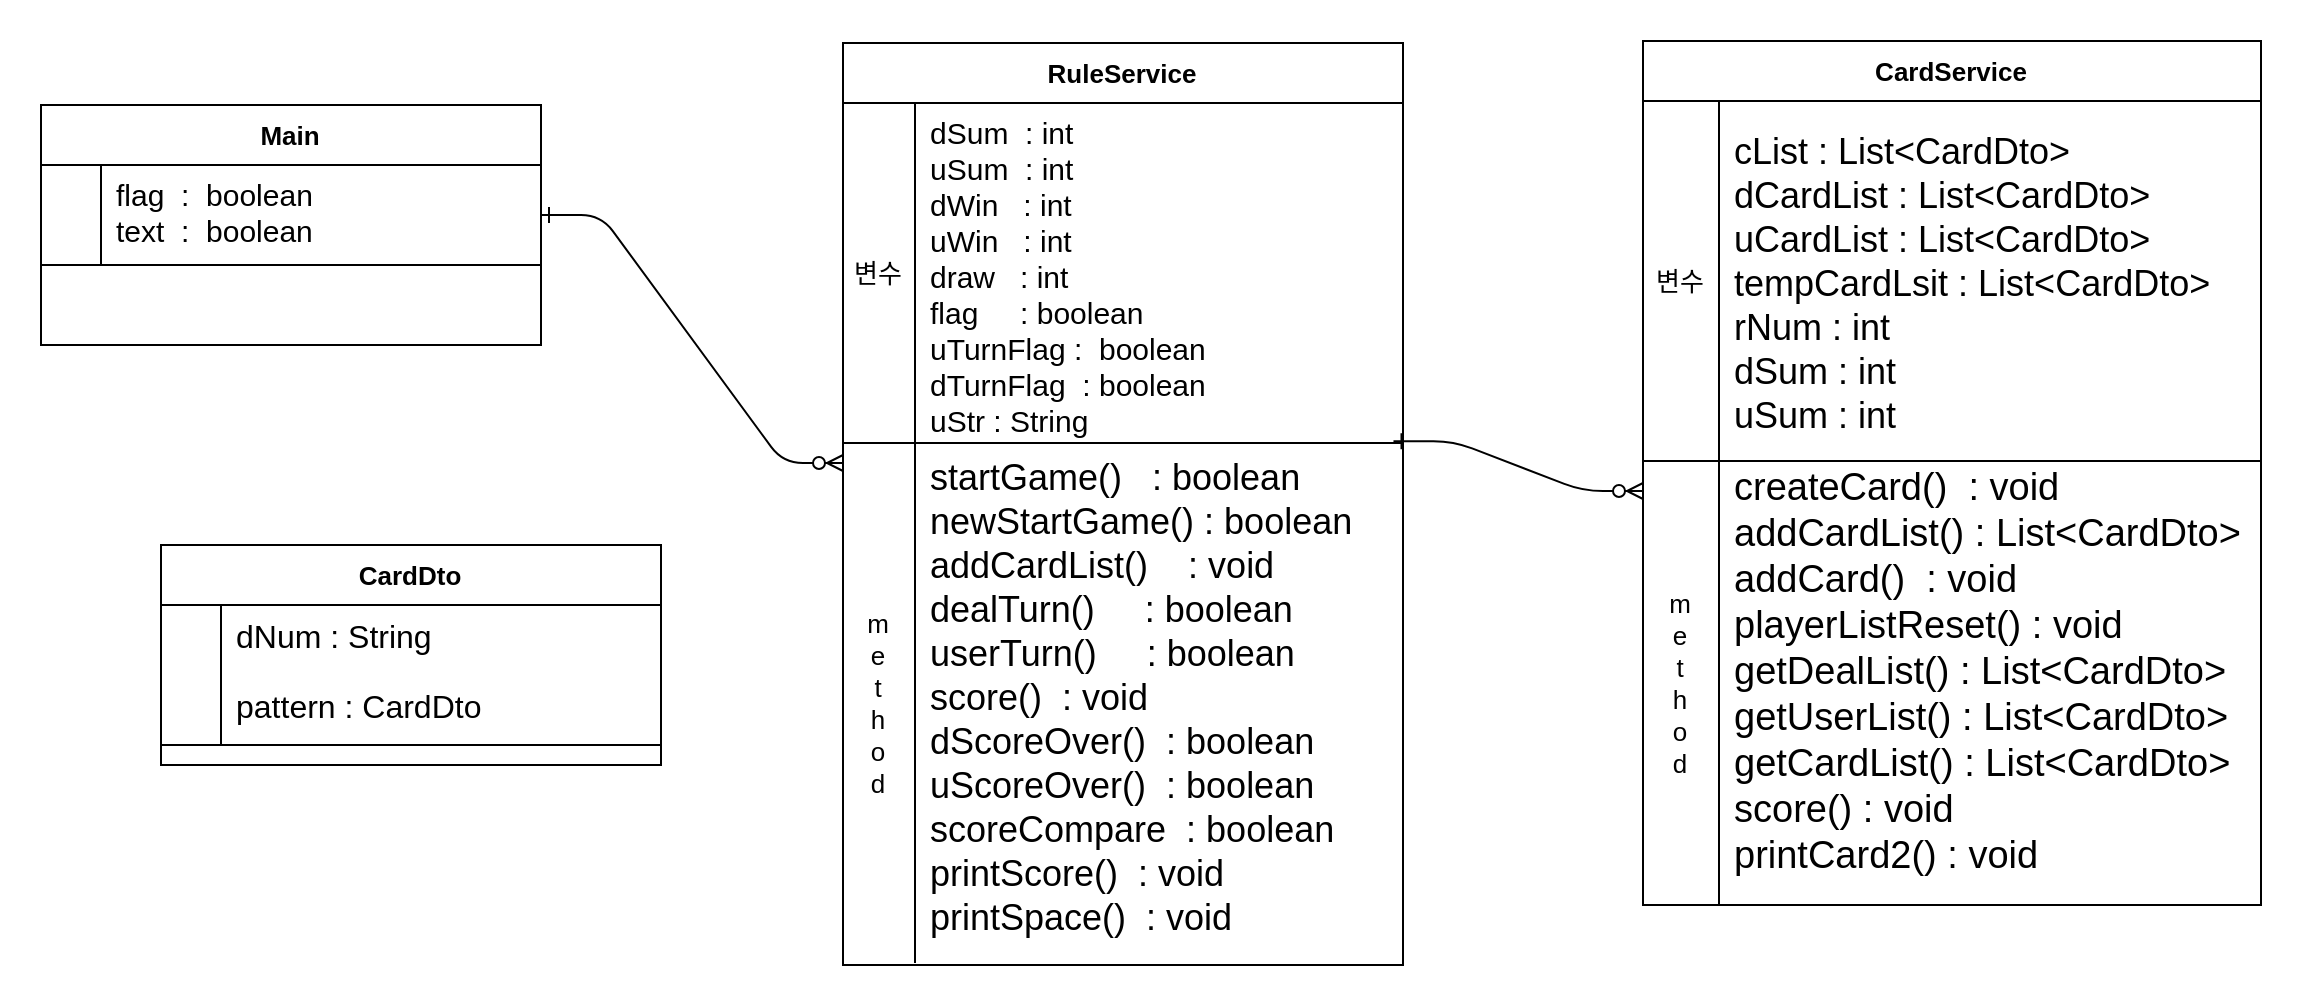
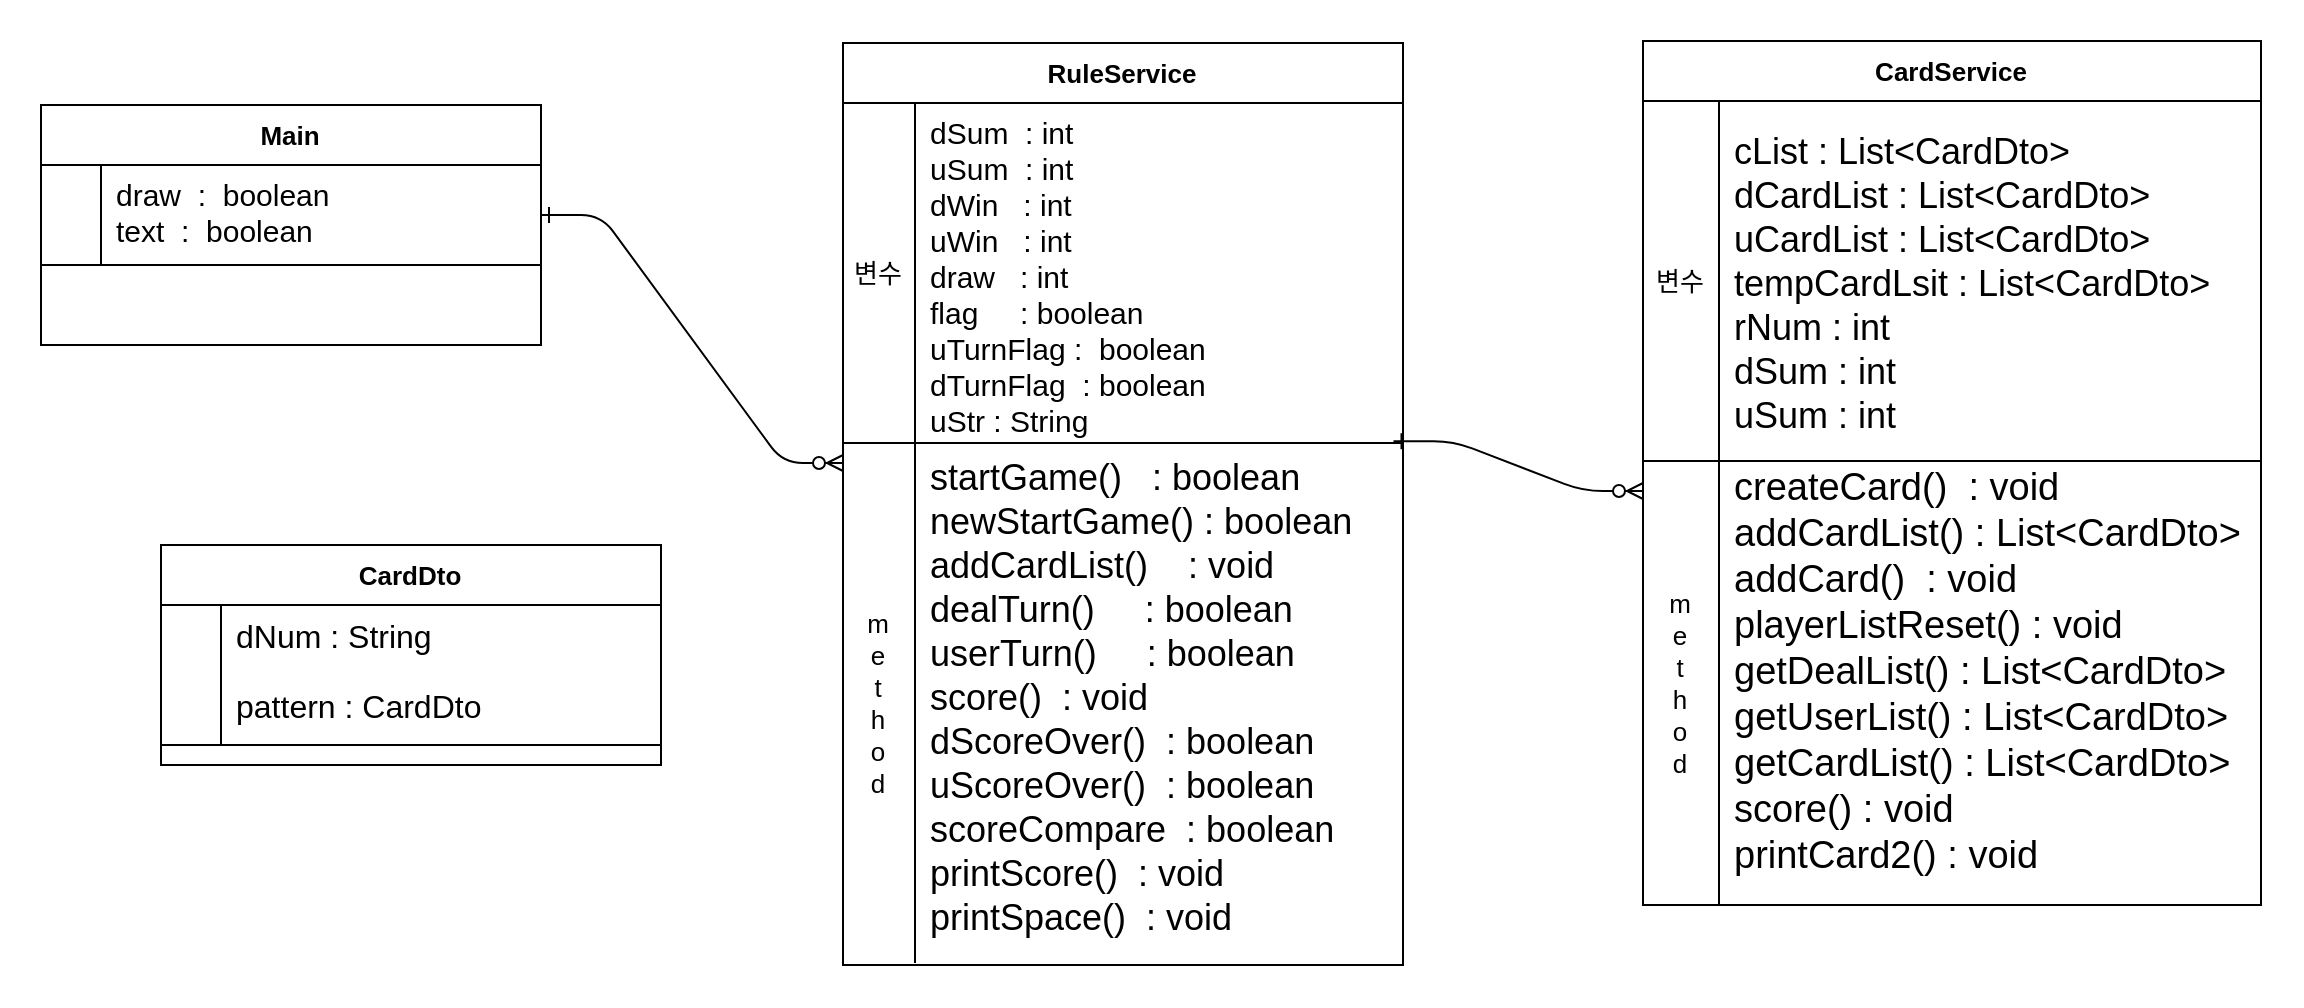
  <mxCell id="0" />
  <mxCell id="1" parent="0" />
  <mxCell id="2" value="" style="edgeStyle=entityRelationEdgeStyle;endArrow=ERzeroToMany;startArrow=ERone;endFill=1;startFill=0;fontSize=13;labelBackgroundColor=none;fontColor=default;" parent="1" source="19" edge="1"><mxGeometry width="100" height="100" relative="1" as="geometry"><mxPoint x="320" y="702" as="sourcePoint" /><mxPoint x="421" y="231" as="targetPoint" /></mxGeometry></mxCell>
  <mxCell id="3" value="" style="edgeStyle=entityRelationEdgeStyle;endArrow=ERzeroToMany;startArrow=ERone;endFill=1;startFill=0;fontSize=13;labelBackgroundColor=none;fontColor=default;exitX=0.983;exitY=-0.044;exitDx=0;exitDy=0;exitPerimeter=0;" parent="1" edge="1"><mxGeometry width="100" height="100" relative="1" as="geometry"><mxPoint x="696.24" y="220.12" as="sourcePoint" /><mxPoint x="821" y="245" as="targetPoint" /></mxGeometry></mxCell>
  <mxCell id="4" value="RuleService" style="shape=table;startSize=30;container=1;collapsible=1;childLayout=tableLayout;fixedRows=1;rowLines=0;fontStyle=1;align=center;resizeLast=1;fontSize=13;labelBackgroundColor=none;" parent="1" vertex="1"><mxGeometry x="421" y="21" width="280" height="461" as="geometry" /></mxCell>
  <mxCell id="5" value="" style="shape=partialRectangle;collapsible=0;dropTarget=0;pointerEvents=0;fillColor=none;points=[[0,0.5],[1,0.5]];portConstraint=eastwest;top=0;left=0;right=0;bottom=1;fontSize=13;labelBackgroundColor=none;" parent="4" vertex="1"><mxGeometry y="30" width="280" height="170" as="geometry" /></mxCell>
  <mxCell id="6" value="변수" style="shape=partialRectangle;overflow=hidden;connectable=0;fillColor=none;top=0;left=0;bottom=0;right=0;fontStyle=0;fontSize=13;labelBackgroundColor=none;" parent="5" vertex="1"><mxGeometry width="36" height="170" as="geometry"><mxRectangle width="36" height="170" as="alternateBounds" /></mxGeometry></mxCell>
  <mxCell id="7" value="dSum  : int&#10;uSum  : int&#10;dWin   : int&#10;uWin   : int&#10;draw   : int&#10;flag     : boolean&#10;uTurnFlag :  boolean&#10;dTurnFlag  : boolean&#10;uStr : String" style="shape=partialRectangle;overflow=hidden;connectable=0;fillColor=none;top=0;left=0;bottom=0;right=0;align=left;spacingLeft=6;fontStyle=0;fontSize=15;labelBackgroundColor=none;verticalAlign=top;" parent="5" vertex="1"><mxGeometry x="36" width="244" height="170" as="geometry"><mxRectangle width="244" height="170" as="alternateBounds" /></mxGeometry></mxCell>
  <mxCell id="8" value="" style="shape=partialRectangle;collapsible=0;dropTarget=0;pointerEvents=0;fillColor=none;points=[[0,0.5],[1,0.5]];portConstraint=eastwest;top=0;left=0;right=0;bottom=0;fontSize=13;labelBackgroundColor=none;" parent="4" vertex="1"><mxGeometry y="200" width="280" height="260" as="geometry" /></mxCell>
  <mxCell id="9" value="m&#10;e&#10;t&#10;h&#10;o&#10;d" style="shape=partialRectangle;overflow=hidden;connectable=0;fillColor=none;top=0;left=0;bottom=0;right=0;fontSize=13;labelBackgroundColor=none;" parent="8" vertex="1"><mxGeometry width="36" height="260" as="geometry"><mxRectangle width="36" height="260" as="alternateBounds" /></mxGeometry></mxCell>
  <mxCell id="10" value="startGame()   : boolean&#10;newStartGame() : boolean&#10;addCardList()    : void&#10;dealTurn()     : boolean&#10;userTurn()     : boolean &#10;score()  : void&#10;dScoreOver()  : boolean&#10;uScoreOver()  : boolean&#10;scoreCompare  : boolean&#10;printScore()  : void&#10;printSpace()  : void  " style="shape=partialRectangle;overflow=hidden;connectable=0;fillColor=none;top=0;left=0;bottom=0;right=0;align=left;spacingLeft=6;fontSize=18;labelBackgroundColor=none;verticalAlign=top;" parent="8" vertex="1"><mxGeometry x="36" width="244" height="260" as="geometry"><mxRectangle width="244" height="260" as="alternateBounds" /></mxGeometry></mxCell>
  <mxCell id="11" value="CardService" style="shape=table;startSize=30;container=1;collapsible=1;childLayout=tableLayout;fixedRows=1;rowLines=0;fontStyle=1;align=center;resizeLast=1;fontSize=13;labelBackgroundColor=none;" parent="1" vertex="1"><mxGeometry x="821" y="20" width="309" height="432" as="geometry" /></mxCell>
  <mxCell id="12" value="" style="shape=partialRectangle;collapsible=0;dropTarget=0;pointerEvents=0;fillColor=none;points=[[0,0.5],[1,0.5]];portConstraint=eastwest;top=0;left=0;right=0;bottom=1;fontSize=13;labelBackgroundColor=none;verticalAlign=top;" parent="11" vertex="1"><mxGeometry y="30" width="309" height="180" as="geometry" /></mxCell>
  <mxCell id="13" value="변수" style="shape=partialRectangle;overflow=hidden;connectable=0;fillColor=none;top=0;left=0;bottom=0;right=0;fontStyle=0;fontSize=13;labelBackgroundColor=none;" parent="12" vertex="1"><mxGeometry width="38" height="180" as="geometry"><mxRectangle width="38" height="180" as="alternateBounds" /></mxGeometry></mxCell>
  <mxCell id="14" value="cList : List&lt;CardDto&gt;&#10;dCardList : List&lt;CardDto&gt;&#10;uCardList : List&lt;CardDto&gt;&#10;tempCardLsit : List&lt;CardDto&gt;&#10;rNum : int&#10;dSum : int&#10;uSum : int" style="shape=partialRectangle;overflow=hidden;connectable=0;fillColor=none;top=0;left=0;bottom=0;right=0;align=left;spacingLeft=6;fontStyle=0;fontSize=18;labelBackgroundColor=none;verticalAlign=middle;" parent="12" vertex="1"><mxGeometry x="38" width="271" height="180" as="geometry"><mxRectangle width="271" height="180" as="alternateBounds" /></mxGeometry></mxCell>
  <mxCell id="15" value="" style="shape=partialRectangle;collapsible=0;dropTarget=0;pointerEvents=0;fillColor=none;points=[[0,0.5],[1,0.5]];portConstraint=eastwest;top=0;left=0;right=0;bottom=0;fontSize=13;labelBackgroundColor=none;" parent="11" vertex="1"><mxGeometry y="210" width="309" height="222" as="geometry" /></mxCell>
  <mxCell id="16" value="m&#10;e&#10;t&#10;h&#10;o&#10;d" style="shape=partialRectangle;overflow=hidden;connectable=0;fillColor=none;top=0;left=0;bottom=0;right=0;fontSize=13;labelBackgroundColor=none;" parent="15" vertex="1"><mxGeometry width="38" height="222" as="geometry"><mxRectangle width="38" height="222" as="alternateBounds" /></mxGeometry></mxCell>
  <mxCell id="17" value="createCard()  : void&#10;addCardList() : List&lt;CardDto&gt;&#10;addCard()  : void&#10;playerListReset() : void&#10;getDealList() : List&lt;CardDto&gt;&#10;getUserList() : List&lt;CardDto&gt;&#10;getCardList() : List&lt;CardDto&gt;&#10;score() : void&#10;printCard2() : void&#10;" style="shape=partialRectangle;overflow=hidden;connectable=0;fillColor=none;top=0;left=0;bottom=0;right=0;align=left;spacingLeft=6;fontSize=19;labelBackgroundColor=none;verticalAlign=middle;" parent="15" vertex="1"><mxGeometry x="38" width="271" height="222" as="geometry"><mxRectangle width="271" height="222" as="alternateBounds" /></mxGeometry></mxCell>
  <mxCell id="18" value="Main" style="shape=table;startSize=30;container=1;collapsible=1;childLayout=tableLayout;fixedRows=1;rowLines=0;fontStyle=1;align=center;resizeLast=1;fontSize=13;labelBackgroundColor=none;" parent="1" vertex="1"><mxGeometry x="20" y="52" width="250" height="120" as="geometry" /></mxCell>
  <mxCell id="19" value="" style="shape=partialRectangle;collapsible=0;dropTarget=0;pointerEvents=0;fillColor=none;points=[[0,0.5],[1,0.5]];portConstraint=eastwest;top=0;left=0;right=0;bottom=1;fontSize=13;labelBackgroundColor=none;" parent="18" vertex="1"><mxGeometry y="30" width="250" height="50" as="geometry" /></mxCell>
  <mxCell id="20" value="" style="shape=partialRectangle;overflow=hidden;connectable=0;fillColor=none;top=0;left=0;bottom=0;right=0;fontStyle=1;fontSize=13;labelBackgroundColor=none;" parent="19" vertex="1"><mxGeometry width="30" height="50" as="geometry"><mxRectangle width="30" height="50" as="alternateBounds" /></mxGeometry></mxCell>
- <mxCell id="21" value="flag  :  boolean&#10;text  :  boolean" style="shape=partialRectangle;overflow=hidden;connectable=0;fillColor=none;top=0;left=0;bottom=0;right=0;align=left;spacingLeft=6;fontStyle=0;fontSize=15;labelBackgroundColor=none;verticalAlign=top;" parent="19" vertex="1"><mxGeometry x="30" width="220" height="50" as="geometry"><mxRectangle width="220" height="50" as="alternateBounds" /></mxGeometry></mxCell>
+ <mxCell id="21" value="draw  :  boolean&#10;text  :  boolean" style="shape=partialRectangle;overflow=hidden;connectable=0;fillColor=none;top=0;left=0;bottom=0;right=0;align=left;spacingLeft=6;fontStyle=0;fontSize=15;labelBackgroundColor=none;verticalAlign=top;" parent="19" vertex="1"><mxGeometry x="30" width="220" height="50" as="geometry"><mxRectangle width="220" height="50" as="alternateBounds" /></mxGeometry></mxCell>
  <mxCell id="22" value="" style="shape=partialRectangle;collapsible=0;dropTarget=0;pointerEvents=0;fillColor=none;points=[[0,0.5],[1,0.5]];portConstraint=eastwest;top=0;left=0;right=0;bottom=0;fontSize=13;labelBackgroundColor=none;" parent="18" vertex="1"><mxGeometry y="80" width="250" height="40" as="geometry" /></mxCell>
  <mxCell id="23" value="" style="shape=partialRectangle;overflow=hidden;connectable=0;fillColor=none;top=0;left=0;bottom=0;right=0;fontSize=13;labelBackgroundColor=none;" parent="22" vertex="1"><mxGeometry width="30" height="40" as="geometry"><mxRectangle width="30" height="40" as="alternateBounds" /></mxGeometry></mxCell>
  <mxCell id="24" value="CardDto" style="shape=table;startSize=30;container=1;collapsible=1;childLayout=tableLayout;fixedRows=1;rowLines=0;fontStyle=1;align=center;resizeLast=1;fontSize=13;labelBorderColor=none;labelBackgroundColor=none;" vertex="1" parent="1"><mxGeometry x="80" y="272" width="250" height="110" as="geometry" /></mxCell>
  <mxCell id="25" value="" style="shape=partialRectangle;collapsible=0;dropTarget=0;pointerEvents=0;fillColor=none;points=[[0,0.5],[1,0.5]];portConstraint=eastwest;top=0;left=0;right=0;bottom=0;fontSize=13;labelBackgroundColor=none;" vertex="1" parent="24"><mxGeometry y="30" width="250" height="30" as="geometry" /></mxCell>
  <mxCell id="26" value="" style="shape=partialRectangle;overflow=hidden;connectable=0;fillColor=none;top=0;left=0;bottom=0;right=0;fontSize=13;labelBackgroundColor=none;" vertex="1" parent="25"><mxGeometry width="30" height="30" as="geometry"><mxRectangle width="30" height="30" as="alternateBounds" /></mxGeometry></mxCell>
  <mxCell id="27" value="dNum : String" style="shape=partialRectangle;overflow=hidden;connectable=0;fillColor=none;top=0;left=0;bottom=0;right=0;align=left;spacingLeft=6;fontSize=16;labelBackgroundColor=none;" vertex="1" parent="25"><mxGeometry x="30" width="220" height="30" as="geometry"><mxRectangle width="220" height="30" as="alternateBounds" /></mxGeometry></mxCell>
  <mxCell id="28" value="" style="shape=partialRectangle;collapsible=0;dropTarget=0;pointerEvents=0;fillColor=none;points=[[0,0.5],[1,0.5]];portConstraint=eastwest;top=0;left=0;right=0;bottom=1;fontSize=13;labelBackgroundColor=none;" vertex="1" parent="24"><mxGeometry y="60" width="250" height="40" as="geometry" /></mxCell>
  <mxCell id="29" value="" style="shape=partialRectangle;overflow=hidden;connectable=0;fillColor=none;top=0;left=0;bottom=0;right=0;fontStyle=1;verticalAlign=middle;fontSize=13;labelBackgroundColor=none;" vertex="1" parent="28"><mxGeometry width="30" height="40" as="geometry"><mxRectangle width="30" height="40" as="alternateBounds" /></mxGeometry></mxCell>
  <mxCell id="30" value="pattern : CardDto" style="shape=partialRectangle;overflow=hidden;connectable=0;fillColor=none;top=0;left=0;bottom=0;right=0;align=left;spacingLeft=6;fontStyle=0;fontSize=16;labelBackgroundColor=none;" vertex="1" parent="28"><mxGeometry x="30" width="220" height="40" as="geometry"><mxRectangle width="220" height="40" as="alternateBounds" /></mxGeometry></mxCell>
